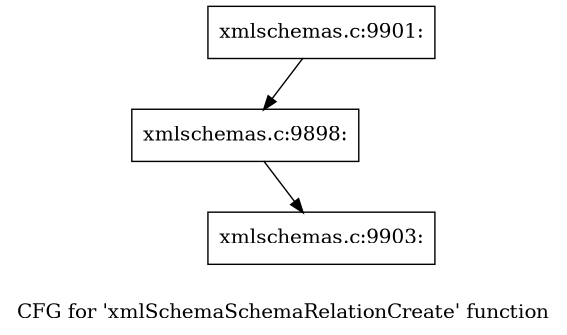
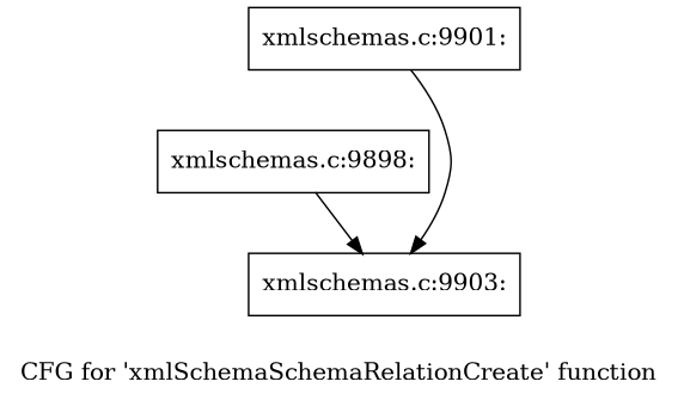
  digraph {
    label="CFG for 'xmlSchemaSchemaRelationCreate' function"
    node [shape=record]
    n1 [label="{xmlschemas.c:9898:}"]
    n2 [label="{xmlschemas.c:9903:}"]
    n3 [label="{xmlschemas.c:9901:}"]
    n1 -> n2
-   n3 -> n1
+   n3 -> n2
  }
